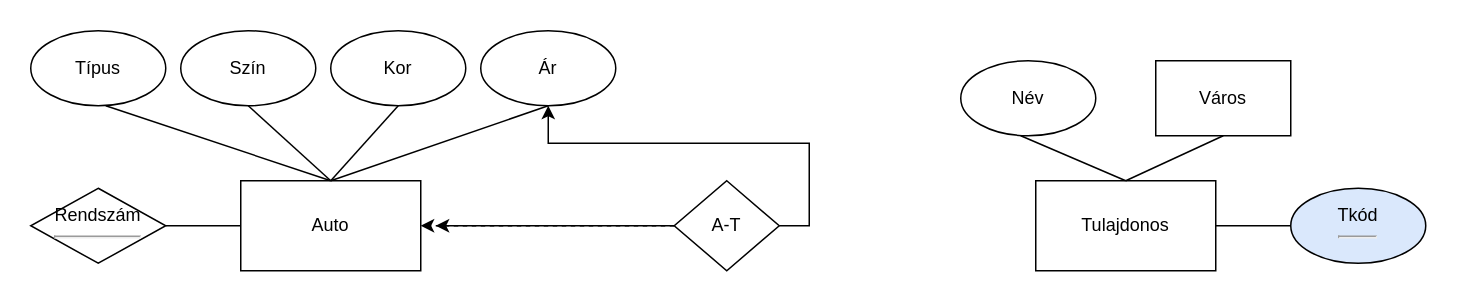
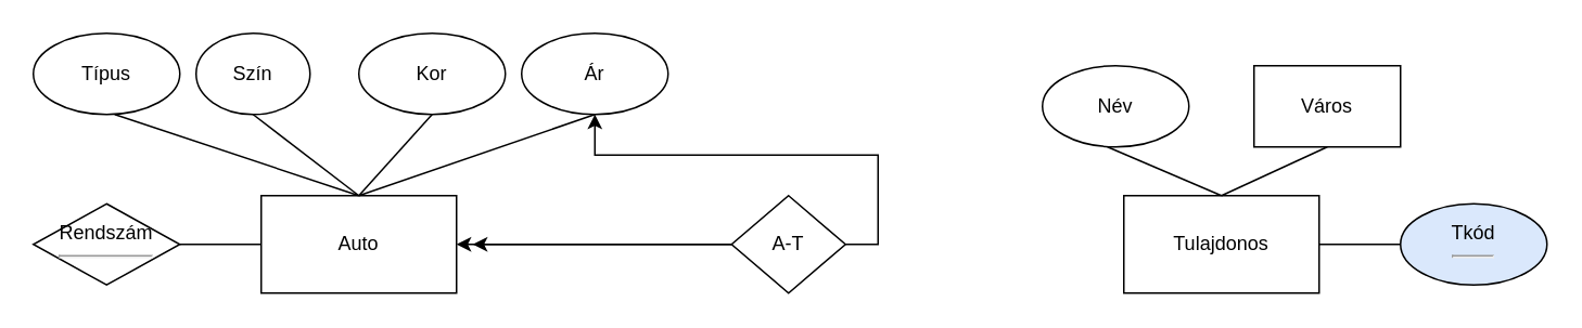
  <mxCell id="0" />
  <mxCell id="1" parent="0" />
  <mxCell id="2" value="Auto" style="rounded=0;whiteSpace=wrap;html=1;" parent="1" vertex="1"><mxGeometry x="160" y="120" width="120" height="60" as="geometry" /></mxCell>
  <mxCell id="3" value="Rendszám&lt;hr&gt;" style="rhombus;whiteSpace=wrap;html=1;" parent="1" vertex="1"><mxGeometry x="20" y="125" width="90" height="50" as="geometry" /></mxCell>
  <mxCell id="4" value="Típus" style="ellipse;whiteSpace=wrap;html=1;" parent="1" vertex="1"><mxGeometry x="20" y="20" width="90" height="50" as="geometry" /></mxCell>
- <mxCell id="5" value="Szín" style="ellipse;whiteSpace=wrap;html=1;" parent="1" vertex="1"><mxGeometry x="120" y="20" width="90" height="50" as="geometry" /></mxCell>
+ <mxCell id="5" value="Szín" style="ellipse;whiteSpace=wrap;html=1;" parent="1" vertex="1"><mxGeometry x="120" y="20" width="70" height="50" as="geometry" /></mxCell>
  <mxCell id="6" value="Kor" style="ellipse;whiteSpace=wrap;html=1;" parent="1" vertex="1"><mxGeometry x="220" y="20" width="90" height="50" as="geometry" /></mxCell>
  <mxCell id="7" value="Ár" style="ellipse;whiteSpace=wrap;html=1;" parent="1" vertex="1"><mxGeometry x="320" y="20" width="90" height="50" as="geometry" /></mxCell>
  <mxCell id="8" value="" style="endArrow=none;html=1;rounded=0;exitX=1;exitY=0.5;exitDx=0;exitDy=0;" parent="1" source="3" edge="1"><mxGeometry width="50" height="50" relative="1" as="geometry"><mxPoint x="110" y="200" as="sourcePoint" /><mxPoint x="160" y="150" as="targetPoint" /></mxGeometry></mxCell>
  <mxCell id="9" value="" style="endArrow=none;html=1;rounded=0;entryX=0.5;entryY=1;entryDx=0;entryDy=0;" parent="1" target="6" edge="1"><mxGeometry width="50" height="50" relative="1" as="geometry"><mxPoint x="220" y="120" as="sourcePoint" /><mxPoint x="270" y="70" as="targetPoint" /></mxGeometry></mxCell>
  <mxCell id="10" value="" style="endArrow=none;html=1;rounded=0;entryX=0.5;entryY=1;entryDx=0;entryDy=0;" parent="1" target="7" edge="1"><mxGeometry width="50" height="50" relative="1" as="geometry"><mxPoint x="220" y="120" as="sourcePoint" /><mxPoint x="270" y="70" as="targetPoint" /></mxGeometry></mxCell>
  <mxCell id="11" value="" style="endArrow=none;html=1;rounded=0;exitX=0.5;exitY=0;exitDx=0;exitDy=0;entryX=0.5;entryY=1;entryDx=0;entryDy=0;" parent="1" source="2" target="5" edge="1"><mxGeometry width="50" height="50" relative="1" as="geometry"><mxPoint x="110" y="120" as="sourcePoint" /><mxPoint x="160" y="70" as="targetPoint" /></mxGeometry></mxCell>
  <mxCell id="12" value="" style="endArrow=none;html=1;rounded=0;exitX=0.5;exitY=0;exitDx=0;exitDy=0;" parent="1" source="2" edge="1"><mxGeometry width="50" height="50" relative="1" as="geometry"><mxPoint x="20" y="120" as="sourcePoint" /><mxPoint y="70" as="targetPoint" x="70" /></mxGeometry></mxCell>
- <mxCell id="13" style="edgeStyle=orthogonalEdgeStyle;rounded=0;orthogonalLoop=1;jettySize=auto;html=1;exitX=0;exitY=0.5;exitDx=0;exitDy=0;entryX=1;entryY=0.5;entryDx=0;entryDy=0;dashed=1;" parent="1" source="16" target="2" edge="1"><mxGeometry relative="1" as="geometry" /></mxCell>
+ <mxCell id="13" style="edgeStyle=orthogonalEdgeStyle;rounded=0;orthogonalLoop=1;jettySize=auto;html=1;exitX=0;exitY=0.5;exitDx=0;exitDy=0;entryX=1;entryY=0.5;entryDx=0;entryDy=0;" parent="1" source="16" target="2" edge="1"><mxGeometry relative="1" as="geometry" /></mxCell>
  <mxCell id="14" style="edgeStyle=orthogonalEdgeStyle;rounded=0;orthogonalLoop=1;jettySize=auto;html=1;exitX=0;exitY=0.5;exitDx=0;exitDy=0;" parent="1" source="16" edge="1"><mxGeometry relative="1" as="geometry"><mxPoint x="290" y="150" as="targetPoint" /></mxGeometry></mxCell>
  <mxCell id="15" style="edgeStyle=orthogonalEdgeStyle;rounded=0;orthogonalLoop=1;jettySize=auto;html=1;exitX=1;exitY=0.5;exitDx=0;exitDy=0;" parent="1" source="16" target="7" edge="1"><mxGeometry relative="1" as="geometry" /></mxCell>
  <mxCell id="16" value="A-T" style="rhombus;whiteSpace=wrap;html=1;" parent="1" vertex="1"><mxGeometry x="449" y="120" width="70" height="60" as="geometry" /></mxCell>
  <mxCell id="17" value="Tulajdonos" style="rounded=0;whiteSpace=wrap;html=1;" parent="1" vertex="1"><mxGeometry x="690" y="120" width="120" height="60" as="geometry" /></mxCell>
  <mxCell id="18" value="Tkód&lt;hr&gt;" style="ellipse;whiteSpace=wrap;html=1;fillColor=#dae8fc;" parent="1" vertex="1"><mxGeometry x="860" y="125" width="90" height="50" as="geometry" /></mxCell>
  <mxCell id="19" value="" style="endArrow=none;html=1;rounded=0;exitX=1;exitY=0.5;exitDx=0;exitDy=0;" parent="1" source="17" edge="1"><mxGeometry width="50" height="50" relative="1" as="geometry"><mxPoint x="810" y="200" as="sourcePoint" /><mxPoint x="860" y="150" as="targetPoint" /></mxGeometry></mxCell>
  <mxCell id="20" value="Város" style="whiteSpace=wrap;html=1;rounded=0;" parent="1" vertex="1"><mxGeometry x="770" y="40" width="90" height="50" as="geometry" /></mxCell>
  <mxCell id="21" value="Név" style="ellipse;whiteSpace=wrap;html=1;" parent="1" vertex="1"><mxGeometry x="640" y="40" width="90" height="50" as="geometry" /></mxCell>
  <mxCell id="22" value="" style="endArrow=none;html=1;rounded=0;entryX=0.5;entryY=1;entryDx=0;entryDy=0;" parent="1" target="20" edge="1"><mxGeometry width="50" height="50" relative="1" as="geometry"><mxPoint x="750" y="120" as="sourcePoint" /><mxPoint x="800" y="70" as="targetPoint" /></mxGeometry></mxCell>
  <mxCell id="23" value="" style="endArrow=none;html=1;rounded=0;exitX=0.5;exitY=0;exitDx=0;exitDy=0;" parent="1" source="17" edge="1"><mxGeometry width="50" height="50" relative="1" as="geometry"><mxPoint x="630" y="140" as="sourcePoint" /><mxPoint x="680" y="90" as="targetPoint" /></mxGeometry></mxCell>
